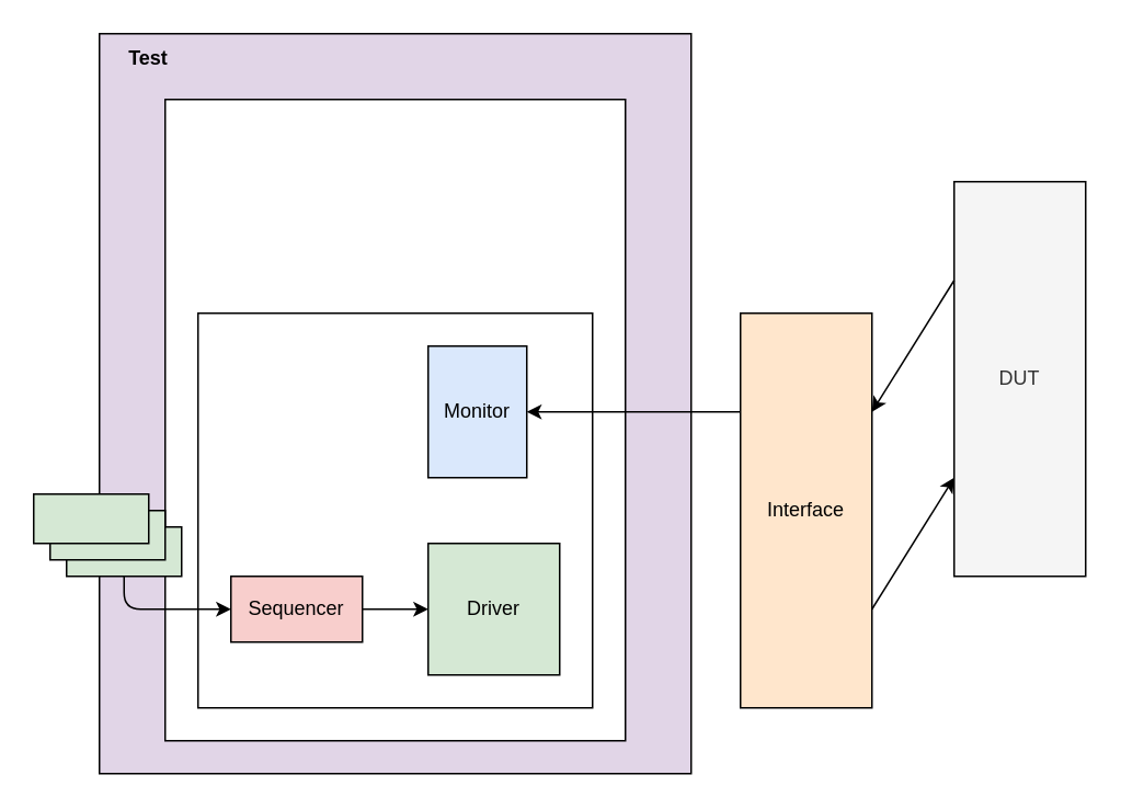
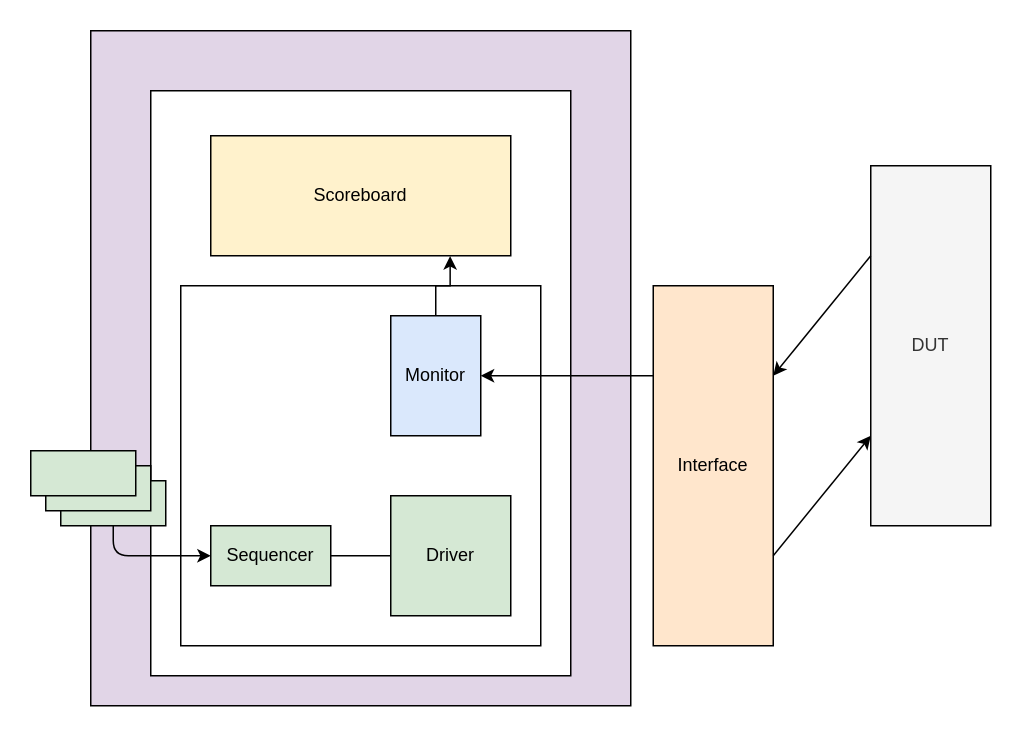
  <mxCell id="0" />
  <mxCell id="1" parent="0" />
  <mxCell id="2" value="" style="rounded=0;whiteSpace=wrap;html=1;strokeColor=#000000;fillColor=#e1d5e7;" vertex="1" parent="1"><mxGeometry x="60" y="20" width="360" height="450" as="geometry" /></mxCell>
  <mxCell id="3" value="" style="rounded=0;whiteSpace=wrap;html=1;strokeColor=#000000;" vertex="1" parent="1"><mxGeometry x="100" y="60" width="280" height="390" as="geometry" /></mxCell>
  <mxCell id="4" value="" style="rounded=0;whiteSpace=wrap;html=1;strokeColor=#000000;" vertex="1" parent="1"><mxGeometry x="120" y="190" width="240" height="240" as="geometry" /></mxCell>
  <mxCell id="5" value="DUT" style="rounded=0;whiteSpace=wrap;html=1;fillColor=#f5f5f5;fontColor=#333333;strokeColor=#000000;" vertex="1" parent="1"><mxGeometry x="580" y="110" width="80" height="240" as="geometry" /></mxCell>
- <mxCell id="6" value="Interface" style="rounded=0;whiteSpace=wrap;html=1;strokeColor=#000000;fillColor=#ffe6cc;" vertex="1" parent="1"><mxGeometry x="450" y="190" width="80" height="240" as="geometry" /></mxCell>
+ <mxCell id="6" value="Interface" style="rounded=0;whiteSpace=wrap;html=1;strokeColor=#000000;fillColor=#ffe6cc;" vertex="1" parent="1"><mxGeometry x="435" y="190" width="80" height="240" as="geometry" /></mxCell>
  <mxCell id="7" value="" style="endArrow=classic;html=1;rounded=0;entryX=1;entryY=0.25;entryDx=0;entryDy=0;exitX=0;exitY=0.25;exitDx=0;exitDy=0;" edge="1" parent="1" source="5" target="6"><mxGeometry width="50" height="50" relative="1" as="geometry"><mxPoint x="370" y="280" as="sourcePoint" /><mxPoint x="320" y="330" as="targetPoint" /></mxGeometry></mxCell>
  <mxCell id="8" value="" style="endArrow=classic;html=1;rounded=0;entryX=0;entryY=0.75;entryDx=0;entryDy=0;exitX=1;exitY=0.75;exitDx=0;exitDy=0;" edge="1" parent="1" source="6" target="5"><mxGeometry width="50" height="50" relative="1" as="geometry"><mxPoint x="370" y="380" as="sourcePoint" /><mxPoint x="320" y="430" as="targetPoint" /></mxGeometry></mxCell>
  <mxCell id="9" value="Driver" style="rounded=0;whiteSpace=wrap;html=1;strokeColor=#000000;fillColor=#d5e8d4;" vertex="1" parent="1"><mxGeometry x="260" y="330" width="80" height="80" as="geometry" /></mxCell>
  <mxCell id="10" style="edgeStyle=orthogonalEdgeStyle;rounded=0;orthogonalLoop=1;jettySize=auto;html=1;exitX=0;exitY=0.25;exitDx=0;exitDy=0;entryX=1;entryY=0.5;entryDx=0;entryDy=0;" edge="1" parent="1" source="6" target="12"><mxGeometry relative="1" as="geometry" /></mxCell>
+ <mxCell id="11" style="edgeStyle=orthogonalEdgeStyle;rounded=0;orthogonalLoop=1;jettySize=auto;html=1;entryX=0.798;entryY=1.003;entryDx=0;entryDy=0;entryPerimeter=0;" edge="1" parent="1" source="12" target="15"><mxGeometry relative="1" as="geometry" /></mxCell>
  <mxCell id="12" value="Monitor" style="rounded=0;whiteSpace=wrap;html=1;strokeColor=#000000;fillColor=#dae8fc;" vertex="1" parent="1"><mxGeometry x="260" y="210" width="60" height="80" as="geometry" /></mxCell>
- <mxCell id="13" style="edgeStyle=orthogonalEdgeStyle;rounded=0;orthogonalLoop=1;jettySize=auto;html=1;entryX=0;entryY=0.5;entryDx=0;entryDy=0;" edge="1" parent="1" source="14" target="9"><mxGeometry relative="1" as="geometry" /></mxCell>
- <mxCell id="14" value="Sequencer" style="rounded=0;whiteSpace=wrap;html=1;strokeColor=#000000;fillColor=#f8cecc;" vertex="1" parent="1"><mxGeometry x="140" y="350" width="80" height="40" as="geometry" /></mxCell>
- <mxCell id="16" value="Test" style="text;html=1;strokeColor=none;fillColor=none;align=center;verticalAlign=middle;whiteSpace=wrap;rounded=0;fontStyle=1" vertex="1" parent="1"><mxGeometry x="60" y="20" width="60" height="30" as="geometry" /></mxCell>
+ <mxCell id="13" style="edgeStyle=orthogonalEdgeStyle;rounded=0;orthogonalLoop=1;jettySize=auto;html=1;entryX=0;entryY=0.5;entryDx=0;entryDy=0;endArrow=none;" edge="1" parent="1" source="14" target="9"><mxGeometry relative="1" as="geometry" /></mxCell>
+ <mxCell id="14" value="Sequencer" style="rounded=0;whiteSpace=wrap;html=1;strokeColor=#000000;fillColor=#d5e8d4;" vertex="1" parent="1"><mxGeometry x="140" y="350" width="80" height="40" as="geometry" /></mxCell>
+ <mxCell id="15" value="Scoreboard" style="rounded=0;whiteSpace=wrap;html=1;strokeColor=#000000;fillColor=#fff2cc;" vertex="1" parent="1"><mxGeometry x="140" y="90" width="200" height="80" as="geometry" /></mxCell>
  <mxCell id="17" value="" style="group" vertex="1" connectable="0" parent="1"><mxGeometry x="20" y="300" width="90" height="50" as="geometry" /></mxCell>
  <mxCell id="18" value="" style="rounded=0;whiteSpace=wrap;html=1;strokeColor=#000000;fillColor=#d5e8d4;" vertex="1" parent="17"><mxGeometry x="20" y="20" width="70" height="30" as="geometry" /></mxCell>
  <mxCell id="19" value="" style="rounded=0;whiteSpace=wrap;html=1;strokeColor=#000000;fillColor=#d5e8d4;" vertex="1" parent="17"><mxGeometry x="10" y="10" width="70" height="30" as="geometry" /></mxCell>
  <mxCell id="20" value="" style="rounded=0;whiteSpace=wrap;html=1;strokeColor=#000000;fillColor=#d5e8d4;" vertex="1" parent="17"><mxGeometry width="70" height="30" as="geometry" /></mxCell>
  <mxCell id="21" value="" style="endArrow=classic;html=1;rounded=1;entryX=0;entryY=0.5;entryDx=0;entryDy=0;exitX=0.5;exitY=1;exitDx=0;exitDy=0;" edge="1" parent="1" source="18" target="14"><mxGeometry width="50" height="50" relative="1" as="geometry"><mxPoint x="-50" y="430" as="sourcePoint" /><mxPoint x="0" y="380" as="targetPoint" /><Array as="points"><mxPoint x="75" y="370" /></Array></mxGeometry></mxCell>
